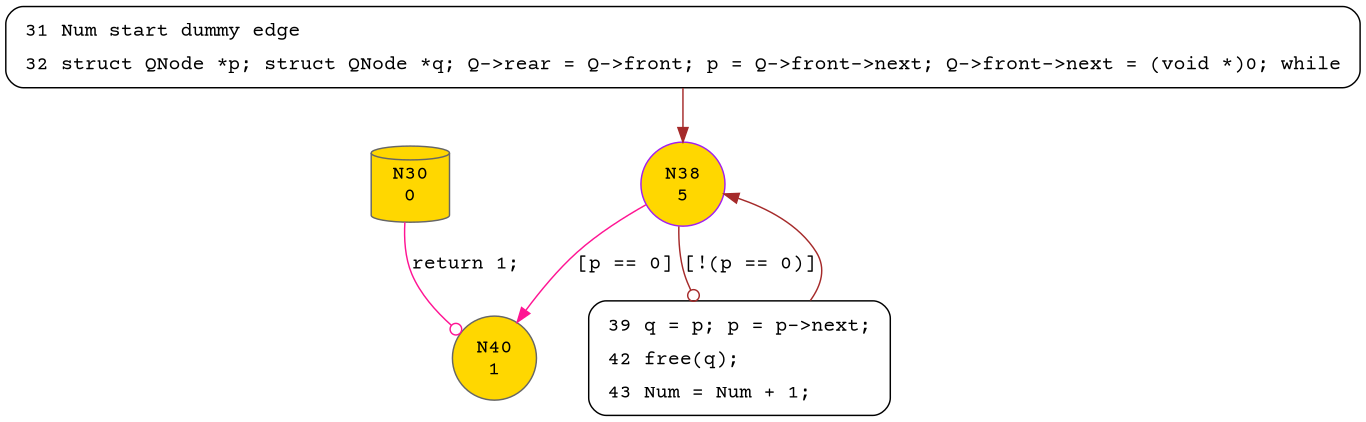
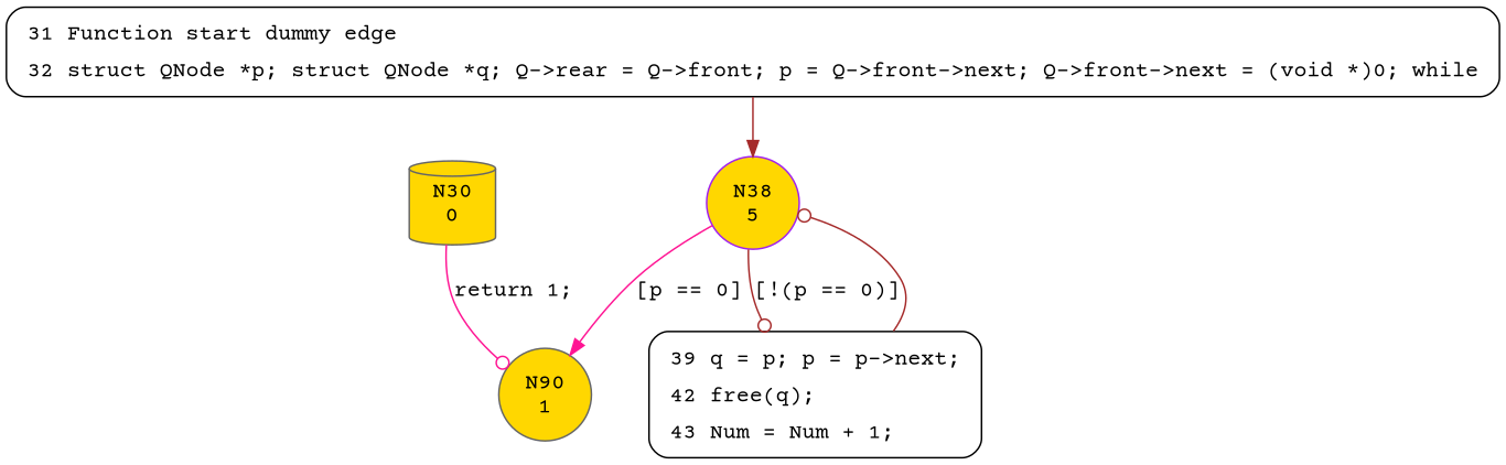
  digraph {
    fontname="Courier Prime"
    node [fillcolor=gold fontname="Courier Prime" shape=circle style=filled]
    edge [arrowhead=normal color=brown fontname="Courier Prime"]
    n1 [color=purple label="N38\n5"]
-   n2 [color=gray40 label="N40\n1"]
+   n2 [color=gray40 label="N90\n1"]
    n3 [fillcolor=white label=<<table border="0" cellborder="0" cellpadding="3" bgcolor="white"><tr><td align="right">39</td><td align="left">q = p; p = p-&gt;next;</td></tr><tr><td align="right">42</td><td align="left">free(q);</td></tr><tr><td align="right">43</td><td align="left">Num = Num + 1; </td></tr></table>> penwidth=1 shape=Mrecord style="filled,bold"]
    n4 [color=gray40 label="N30\n0" shape=cylinder]
-   n5 [fillcolor=white label=<<table border="0" cellborder="0" cellpadding="3" bgcolor="white"><tr><td align="right">31</td><td align="left">Num start dummy edge</td></tr><tr><td align="right">32</td><td align="left">struct QNode *p; struct QNode *q; Q-&gt;rear = Q-&gt;front; p = Q-&gt;front-&gt;next; Q-&gt;front-&gt;next = (void *)0; while</td></tr></table>> penwidth=1 shape=Mrecord style="filled,bold"]
+   n5 [fillcolor=white label=<<table border="0" cellborder="0" cellpadding="3" bgcolor="white"><tr><td align="right">31</td><td align="left">Function start dummy edge</td></tr><tr><td align="right">32</td><td align="left">struct QNode *p; struct QNode *q; Q-&gt;rear = Q-&gt;front; p = Q-&gt;front-&gt;next; Q-&gt;front-&gt;next = (void *)0; while</td></tr></table>> penwidth=1 shape=Mrecord style="filled,bold"]
    n1 -> n2 [color=deeppink label="[p == 0]"]
    n1 -> n3 [arrowhead=odot label="[!(p == 0)]"]
-   n3 -> n1
+   n3 -> n1 [arrowhead=odot]
    n4 -> n2 [arrowhead=odot color=deeppink label="return 1;"]
    n5 -> n1
  }
